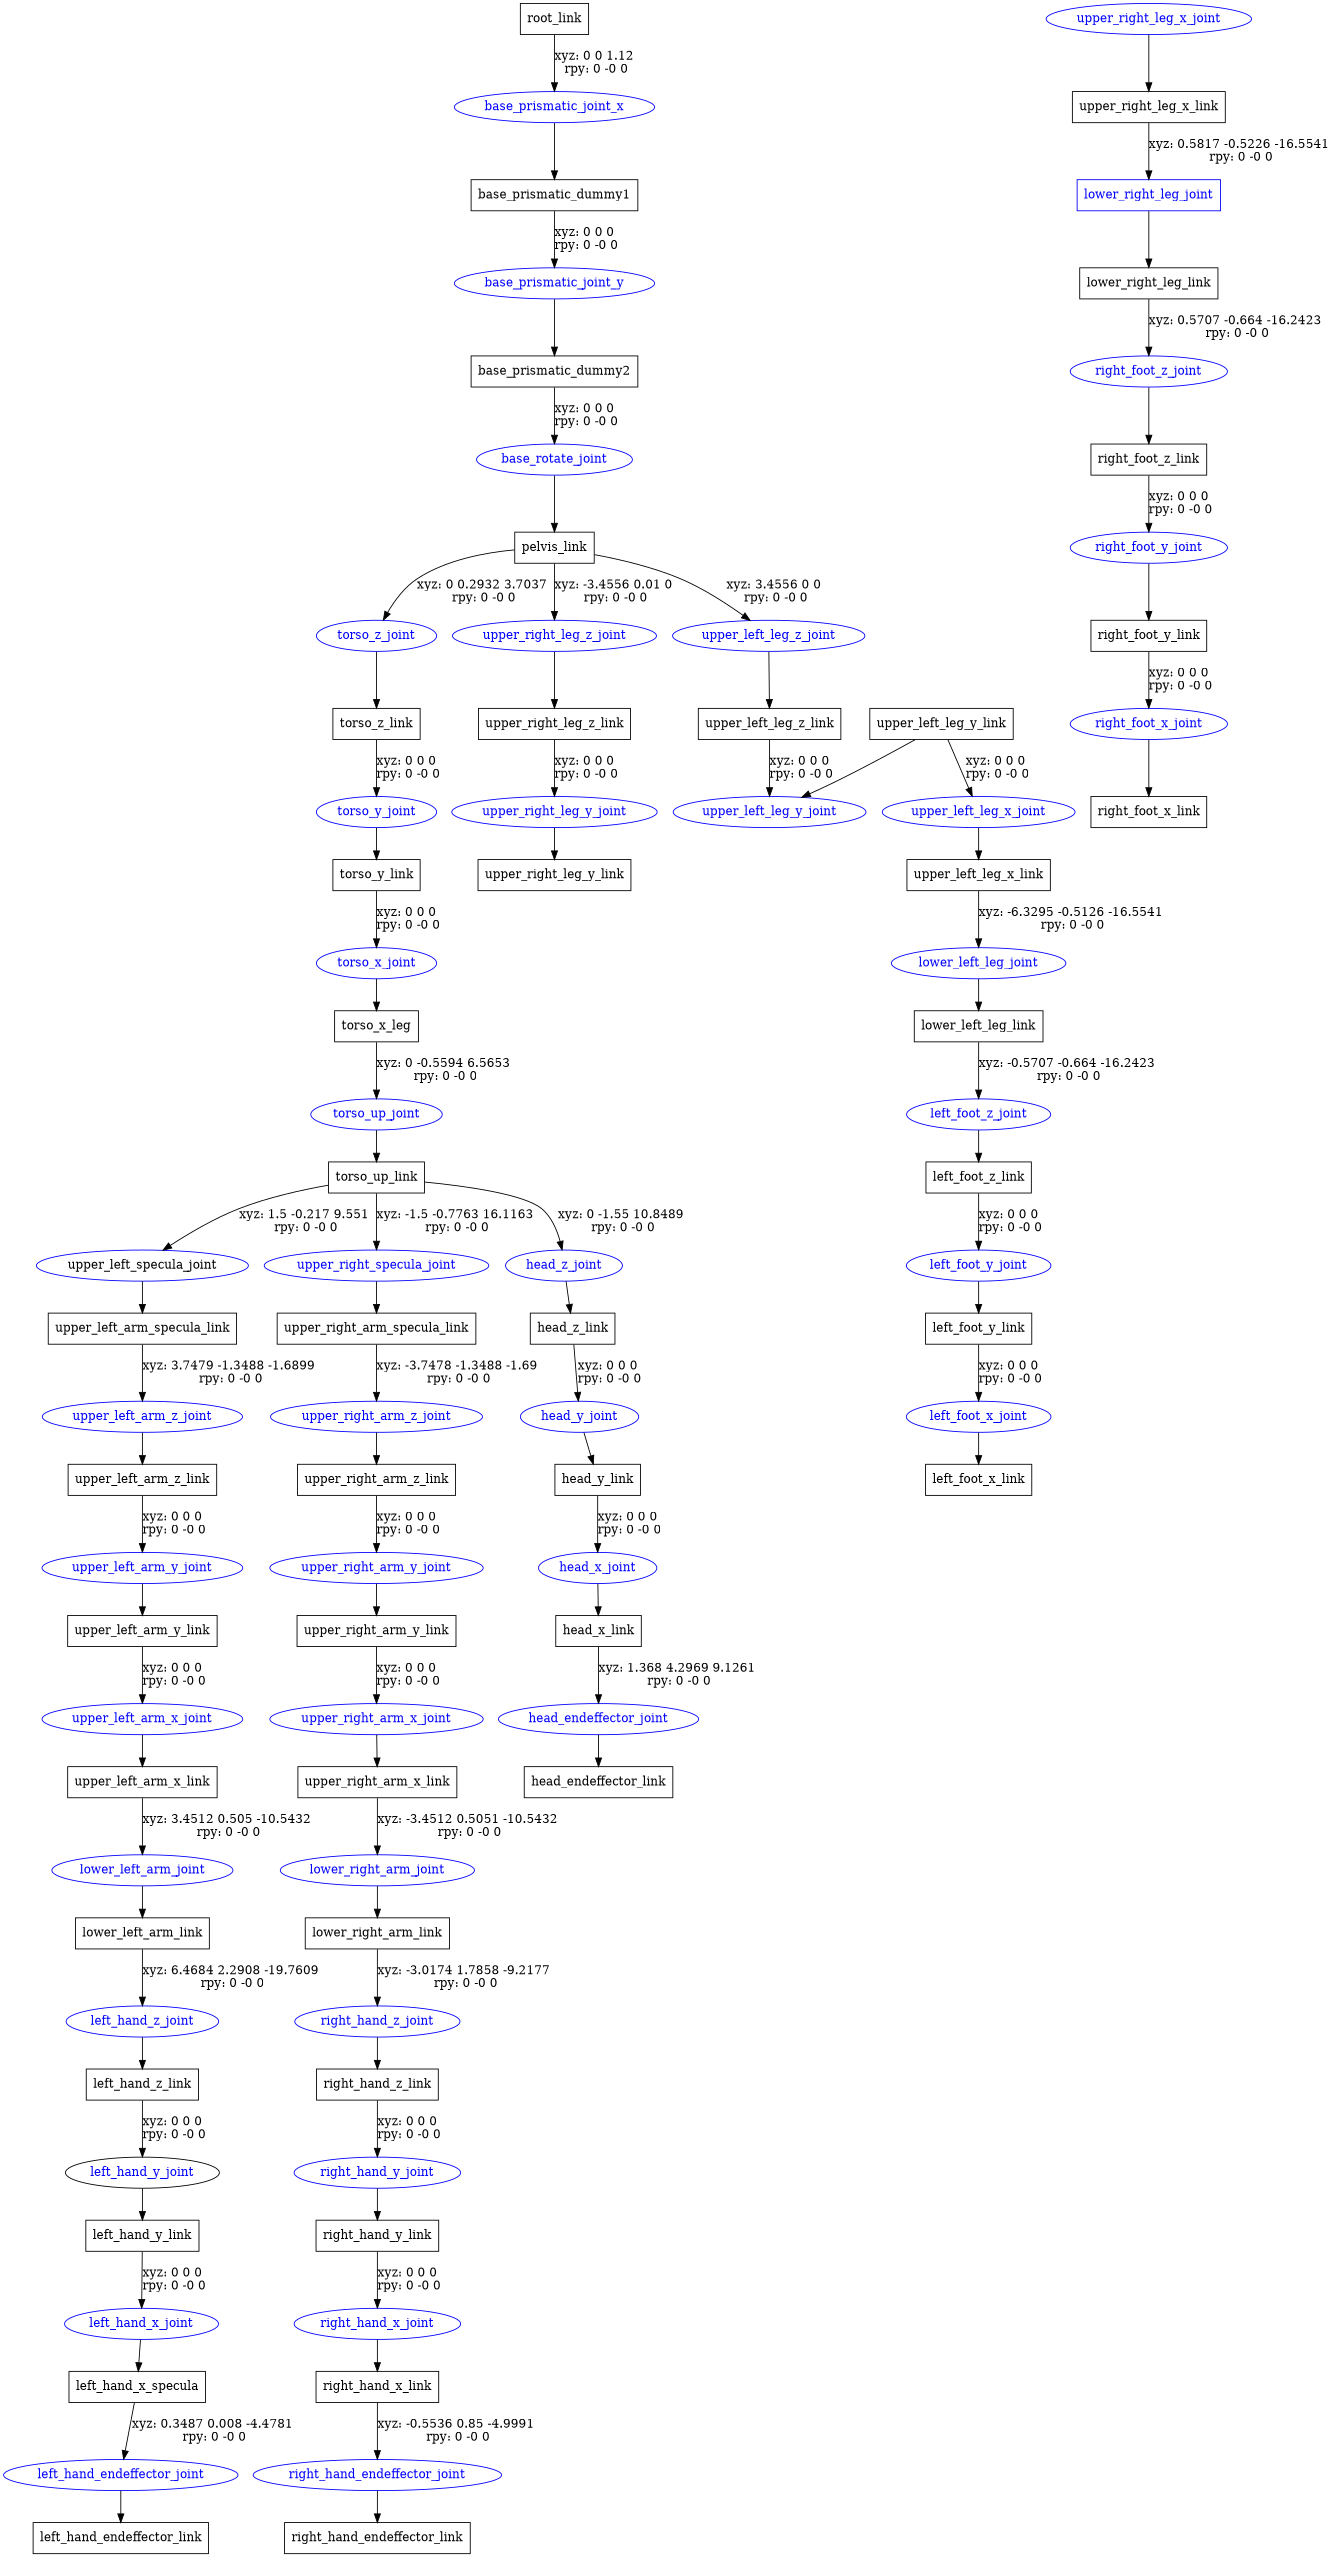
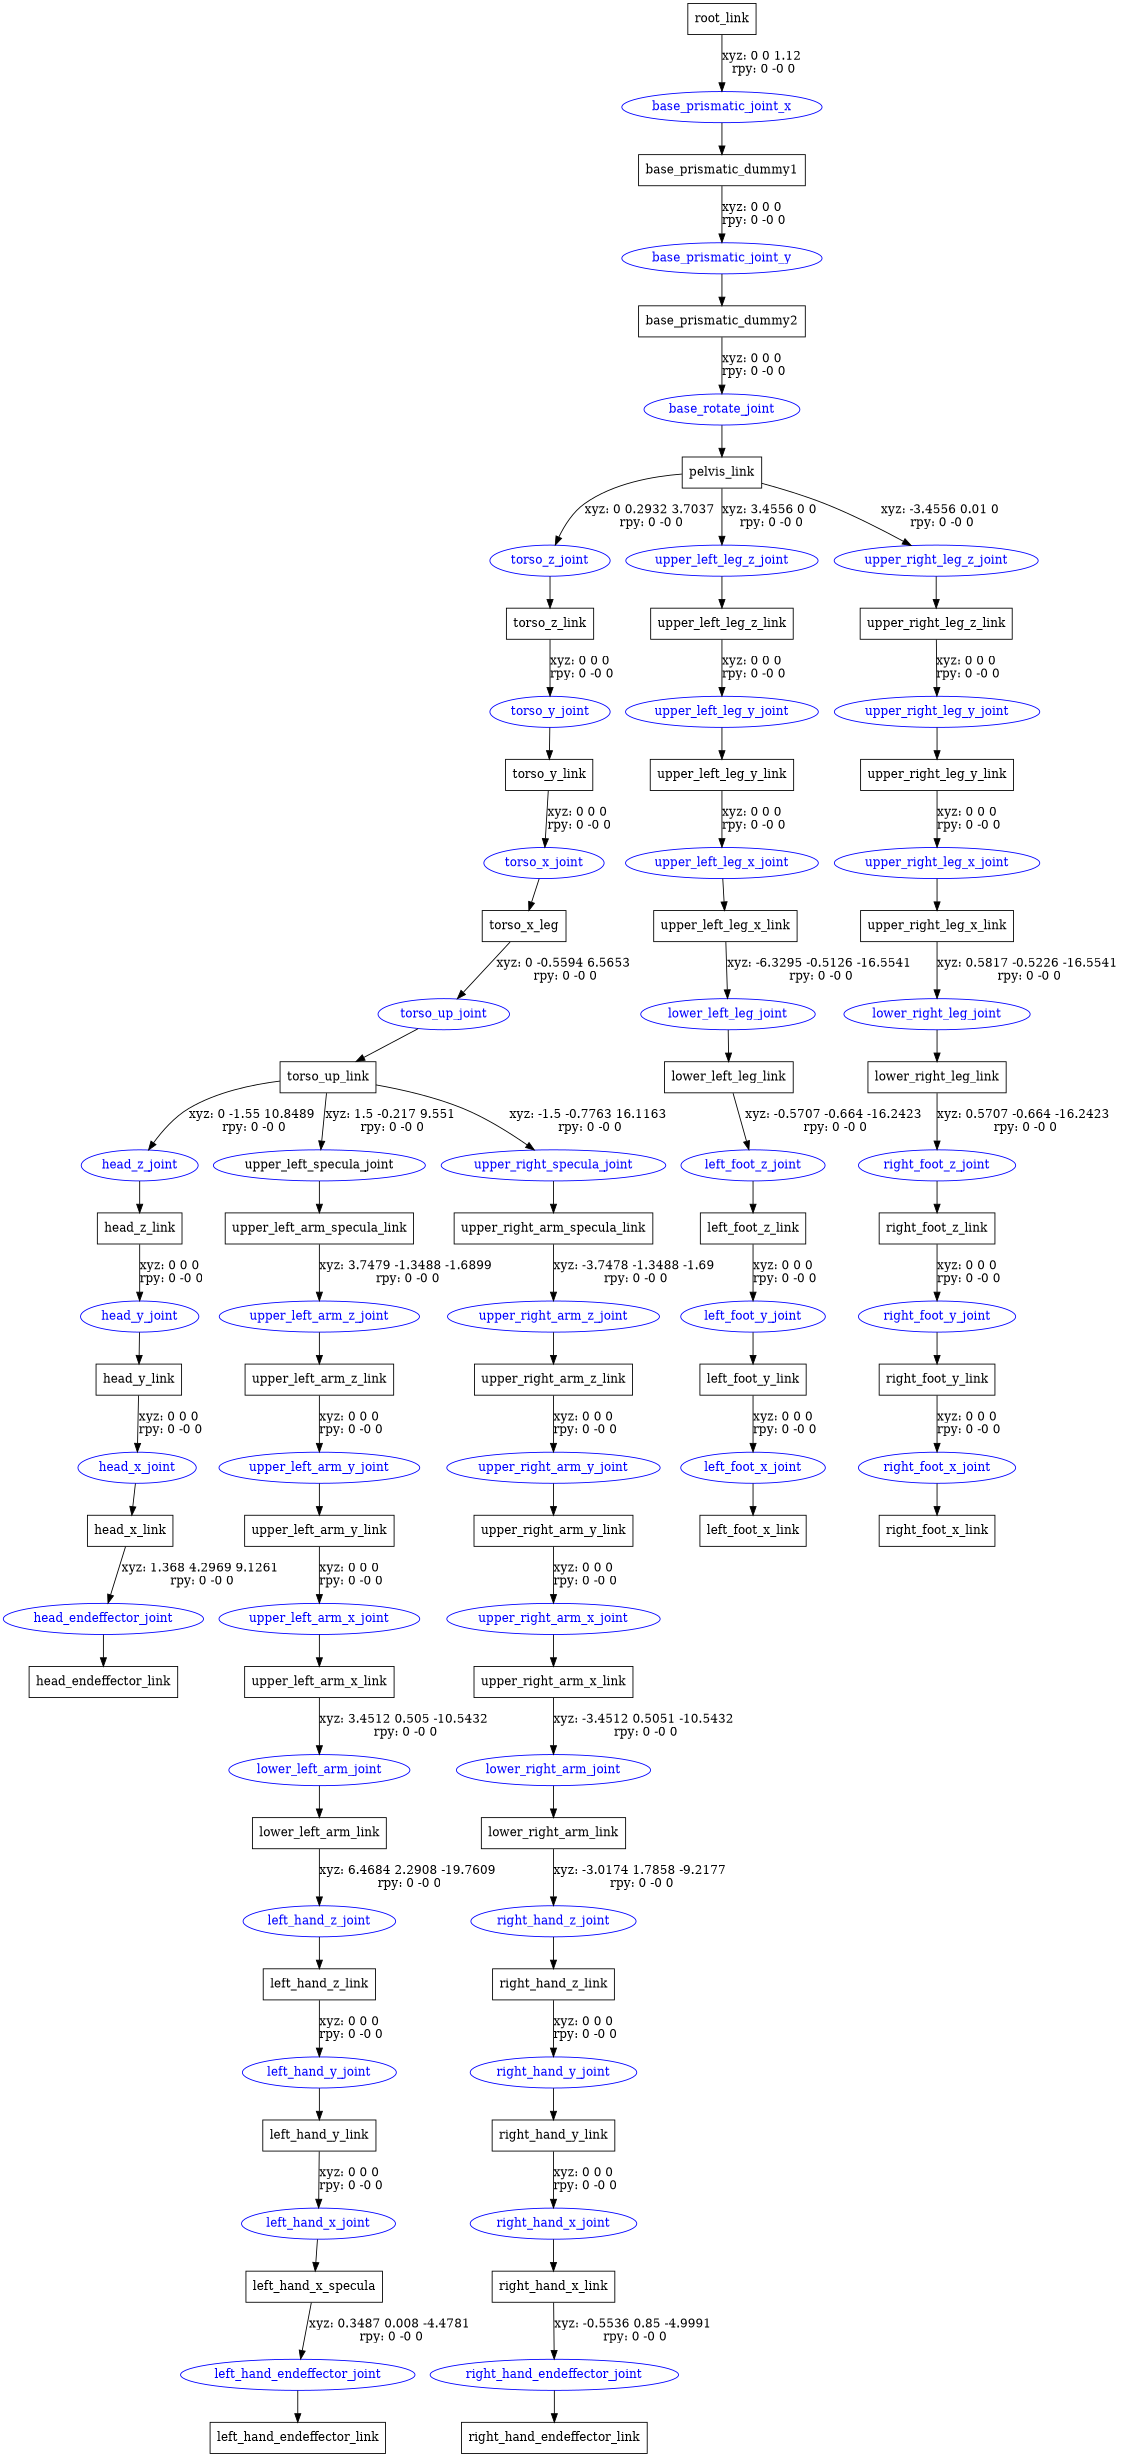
  digraph {
    node [shape=box]
    n1 [label=root_link]
    base_prismatic_joint_x [color=blue fontcolor=blue shape=ellipse]
    n3 [label=base_prismatic_dummy1]
    base_prismatic_joint_y [color=blue fontcolor=blue shape=ellipse]
    n5 [label=base_prismatic_dummy2]
    base_rotate_joint [color=blue fontcolor=blue shape=ellipse]
    n7 [label=pelvis_link]
    torso_z_joint [color=blue fontcolor=blue shape=ellipse]
    upper_left_leg_z_joint [color=blue fontcolor=blue shape=ellipse]
    upper_right_leg_z_joint [color=blue fontcolor=blue shape=ellipse]
    n11 [label=torso_z_link]
    n12 [label=upper_left_leg_z_link]
    n13 [label=upper_right_leg_z_link]
    torso_y_joint [color=blue fontcolor=blue shape=ellipse]
    n15 [label=torso_y_link]
    torso_x_joint [color=blue fontcolor=blue shape=ellipse]
    n17 [label=torso_x_leg]
    torso_up_joint [color=blue fontcolor=blue shape=ellipse]
    n19 [label=torso_up_link]
    head_z_joint [color=blue fontcolor=blue shape=ellipse]
    upper_left_specula_joint [color=blue fontcolor=black shape=ellipse]
    upper_right_specula_joint [color=blue fontcolor=blue shape=ellipse]
    n23 [label=head_z_link]
    n24 [label=upper_left_arm_specula_link]
    n25 [label=upper_right_arm_specula_link]
    head_y_joint [color=blue fontcolor=blue shape=ellipse]
    n27 [label=head_y_link]
    head_x_joint [color=blue fontcolor=blue shape=ellipse]
    n29 [label=head_x_link]
    head_endeffector_joint [color=blue fontcolor=blue shape=ellipse]
    n31 [label=head_endeffector_link]
    upper_left_arm_z_joint [color=blue fontcolor=blue shape=ellipse]
    n33 [label=upper_left_arm_z_link]
    upper_left_arm_y_joint [color=blue fontcolor=blue shape=ellipse]
    n35 [label=upper_left_arm_y_link]
    upper_left_arm_x_joint [color=blue fontcolor=blue shape=ellipse]
    n37 [label=upper_left_arm_x_link]
    lower_left_arm_joint [color=blue fontcolor=blue shape=ellipse]
    n39 [label=lower_left_arm_link]
    left_hand_z_joint [color=blue fontcolor=blue shape=ellipse]
    n41 [label=left_hand_z_link]
-   left_hand_y_joint [color=black fontcolor=blue shape=ellipse]
+   left_hand_y_joint [color=blue fontcolor=blue shape=ellipse]
    n43 [label=left_hand_y_link]
    left_hand_x_joint [color=blue fontcolor=blue shape=ellipse]
    n45 [label=left_hand_x_specula]
    left_hand_endeffector_joint [color=blue fontcolor=blue shape=ellipse]
    n47 [label=left_hand_endeffector_link]
    upper_right_arm_z_joint [color=blue fontcolor=blue shape=ellipse]
    n49 [label=upper_right_arm_z_link]
    upper_right_arm_y_joint [color=blue fontcolor=blue shape=ellipse]
    n51 [label=upper_right_arm_y_link]
    upper_right_arm_x_joint [color=blue fontcolor=blue shape=ellipse]
    n53 [label=upper_right_arm_x_link]
    lower_right_arm_joint [color=blue fontcolor=blue shape=ellipse]
    n55 [label=lower_right_arm_link]
    right_hand_z_joint [color=blue fontcolor=blue shape=ellipse]
    n57 [label=right_hand_z_link]
    right_hand_y_joint [color=blue fontcolor=blue shape=ellipse]
    n59 [label=right_hand_y_link]
    right_hand_x_joint [color=blue fontcolor=blue shape=ellipse]
    n61 [label=right_hand_x_link]
    right_hand_endeffector_joint [color=blue fontcolor=blue shape=ellipse]
    n63 [label=right_hand_endeffector_link]
    upper_left_leg_y_joint [color=blue fontcolor=blue shape=ellipse]
    n65 [label=upper_left_leg_y_link]
    upper_left_leg_x_joint [color=blue fontcolor=blue shape=ellipse]
    n67 [label=upper_left_leg_x_link]
    lower_left_leg_joint [color=blue fontcolor=blue shape=ellipse]
    n69 [label=lower_left_leg_link]
    left_foot_z_joint [color=blue fontcolor=blue shape=ellipse]
    n71 [label=left_foot_z_link]
    left_foot_y_joint [color=blue fontcolor=blue shape=ellipse]
    n73 [label=left_foot_y_link]
    left_foot_x_joint [color=blue fontcolor=blue shape=ellipse]
    n75 [label=left_foot_x_link]
    upper_right_leg_y_joint [color=blue fontcolor=blue shape=ellipse]
    n77 [label=upper_right_leg_y_link]
    upper_right_leg_x_joint [color=blue fontcolor=blue shape=ellipse]
    n79 [label=upper_right_leg_x_link]
-   lower_right_leg_joint [color=blue fontcolor=blue]
+   lower_right_leg_joint [color=blue fontcolor=blue shape=ellipse]
    n81 [label=lower_right_leg_link]
    right_foot_z_joint [color=blue fontcolor=blue shape=ellipse]
    n83 [label=right_foot_z_link]
    right_foot_y_joint [color=blue fontcolor=blue shape=ellipse]
    n85 [label=right_foot_y_link]
    right_foot_x_joint [color=blue fontcolor=blue shape=ellipse]
    n87 [label=right_foot_x_link]
    n1 -> base_prismatic_joint_x [label="xyz: 0 0 1.12 \nrpy: 0 -0 0"]
    base_prismatic_joint_x -> n3
    n3 -> base_prismatic_joint_y [label="xyz: 0 0 0 \nrpy: 0 -0 0"]
    base_prismatic_joint_y -> n5
    n5 -> base_rotate_joint [label="xyz: 0 0 0 \nrpy: 0 -0 0"]
    base_rotate_joint -> n7
    n7 -> torso_z_joint [label="xyz: 0 0.2932 3.7037 \nrpy: 0 -0 0"]
    n7 -> upper_left_leg_z_joint [label="xyz: 3.4556 0 0 \nrpy: 0 -0 0"]
    n7 -> upper_right_leg_z_joint [label="xyz: -3.4556 0.01 0 \nrpy: 0 -0 0"]
    torso_z_joint -> n11
    upper_left_leg_z_joint -> n12
    upper_right_leg_z_joint -> n13
    n11 -> torso_y_joint [label="xyz: 0 0 0 \nrpy: 0 -0 0"]
    n12 -> upper_left_leg_y_joint [label="xyz: 0 0 0 \nrpy: 0 -0 0"]
    n13 -> upper_right_leg_y_joint [label="xyz: 0 0 0 \nrpy: 0 -0 0"]
    torso_y_joint -> n15
    n15 -> torso_x_joint [label="xyz: 0 0 0 \nrpy: 0 -0 0"]
    torso_x_joint -> n17
    n17 -> torso_up_joint [label="xyz: 0 -0.5594 6.5653 \nrpy: 0 -0 0"]
    torso_up_joint -> n19
    n19 -> head_z_joint [label="xyz: 0 -1.55 10.8489 \nrpy: 0 -0 0"]
    n19 -> upper_left_specula_joint [label="xyz: 1.5 -0.217 9.551 \nrpy: 0 -0 0"]
    n19 -> upper_right_specula_joint [label="xyz: -1.5 -0.7763 16.1163 \nrpy: 0 -0 0"]
    head_z_joint -> n23
    upper_left_specula_joint -> n24
    upper_right_specula_joint -> n25
    n23 -> head_y_joint [label="xyz: 0 0 0 \nrpy: 0 -0 0"]
    n24 -> upper_left_arm_z_joint [label="xyz: 3.7479 -1.3488 -1.6899 \nrpy: 0 -0 0"]
    n25 -> upper_right_arm_z_joint [label="xyz: -3.7478 -1.3488 -1.69 \nrpy: 0 -0 0"]
    head_y_joint -> n27
    n27 -> head_x_joint [label="xyz: 0 0 0 \nrpy: 0 -0 0"]
    head_x_joint -> n29
    n29 -> head_endeffector_joint [label="xyz: 1.368 4.2969 9.1261 \nrpy: 0 -0 0"]
    head_endeffector_joint -> n31
    upper_left_arm_z_joint -> n33
    n33 -> upper_left_arm_y_joint [label="xyz: 0 0 0 \nrpy: 0 -0 0"]
    upper_left_arm_y_joint -> n35
    n35 -> upper_left_arm_x_joint [label="xyz: 0 0 0 \nrpy: 0 -0 0"]
    upper_left_arm_x_joint -> n37
    n37 -> lower_left_arm_joint [label="xyz: 3.4512 0.505 -10.5432 \nrpy: 0 -0 0"]
    lower_left_arm_joint -> n39
    n39 -> left_hand_z_joint [label="xyz: 6.4684 2.2908 -19.7609 \nrpy: 0 -0 0"]
    left_hand_z_joint -> n41
    n41 -> left_hand_y_joint [label="xyz: 0 0 0 \nrpy: 0 -0 0"]
    left_hand_y_joint -> n43
    n43 -> left_hand_x_joint [label="xyz: 0 0 0 \nrpy: 0 -0 0"]
    left_hand_x_joint -> n45
    n45 -> left_hand_endeffector_joint [label="xyz: 0.3487 0.008 -4.4781 \nrpy: 0 -0 0"]
    left_hand_endeffector_joint -> n47
    upper_right_arm_z_joint -> n49
    n49 -> upper_right_arm_y_joint [label="xyz: 0 0 0 \nrpy: 0 -0 0"]
    upper_right_arm_y_joint -> n51
    n51 -> upper_right_arm_x_joint [label="xyz: 0 0 0 \nrpy: 0 -0 0"]
    upper_right_arm_x_joint -> n53
    n53 -> lower_right_arm_joint [label="xyz: -3.4512 0.5051 -10.5432 \nrpy: 0 -0 0"]
    lower_right_arm_joint -> n55
    n55 -> right_hand_z_joint [label="xyz: -3.0174 1.7858 -9.2177 \nrpy: 0 -0 0"]
    right_hand_z_joint -> n57
    n57 -> right_hand_y_joint [label="xyz: 0 0 0 \nrpy: 0 -0 0"]
    right_hand_y_joint -> n59
    n59 -> right_hand_x_joint [label="xyz: 0 0 0 \nrpy: 0 -0 0"]
    right_hand_x_joint -> n61
    n61 -> right_hand_endeffector_joint [label="xyz: -0.5536 0.85 -4.9991 \nrpy: 0 -0 0"]
    right_hand_endeffector_joint -> n63
-   n65 -> upper_left_leg_y_joint
+   upper_left_leg_y_joint -> n65
    n65 -> upper_left_leg_x_joint [label="xyz: 0 0 0 \nrpy: 0 -0 0"]
    upper_left_leg_x_joint -> n67
    n67 -> lower_left_leg_joint [label="xyz: -6.3295 -0.5126 -16.5541 \nrpy: 0 -0 0"]
    lower_left_leg_joint -> n69
    n69 -> left_foot_z_joint [label="xyz: -0.5707 -0.664 -16.2423 \nrpy: 0 -0 0"]
    left_foot_z_joint -> n71
    n71 -> left_foot_y_joint [label="xyz: 0 0 0 \nrpy: 0 -0 0"]
    left_foot_y_joint -> n73
    n73 -> left_foot_x_joint [label="xyz: 0 0 0 \nrpy: 0 -0 0"]
    left_foot_x_joint -> n75
    upper_right_leg_y_joint -> n77
+   n77 -> upper_right_leg_x_joint [label="xyz: 0 0 0 \nrpy: 0 -0 0"]
    upper_right_leg_x_joint -> n79
    n79 -> lower_right_leg_joint [label="xyz: 0.5817 -0.5226 -16.5541 \nrpy: 0 -0 0"]
    lower_right_leg_joint -> n81
    n81 -> right_foot_z_joint [label="xyz: 0.5707 -0.664 -16.2423 \nrpy: 0 -0 0"]
    right_foot_z_joint -> n83
    n83 -> right_foot_y_joint [label="xyz: 0 0 0 \nrpy: 0 -0 0"]
    right_foot_y_joint -> n85
    n85 -> right_foot_x_joint [label="xyz: 0 0 0 \nrpy: 0 -0 0"]
    right_foot_x_joint -> n87
  }
